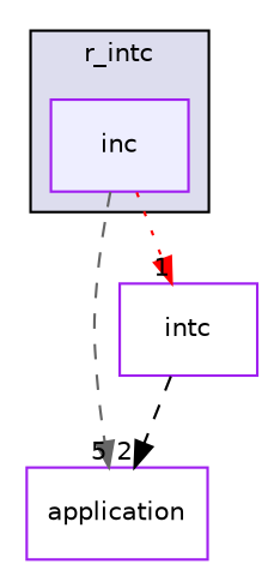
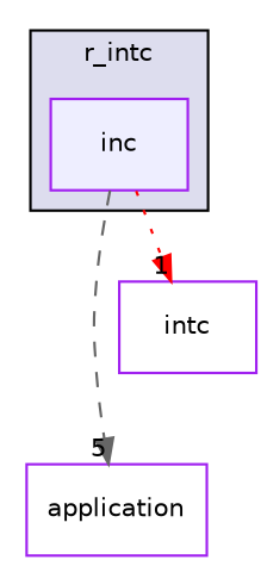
  digraph {
    compound=true
    node [color=purple fillcolor=white fontname=Helvetica fontsize=10 shape=box style=filled]
    edge [labeldistance=1.5 labelfontname=Helvetica labelfontsize=10 style=dashed]
    n1 [fillcolor="#eeeeff" label=inc pencolor=black]
    n2 [label=application]
    n3 [label=intc]
    subgraph cluster_1 {
      bgcolor="#ddddee"
      fontname=Helvetica
      fontsize=10
      label=r_intc
      pencolor=black
      n1
    }
    n1 -> n2 [color=gray40 headlabel=5]
    n1 -> n3 [color=red headlabel=1 style=dotted]
-   n3 -> n2 [color=black headlabel=2]
  }
